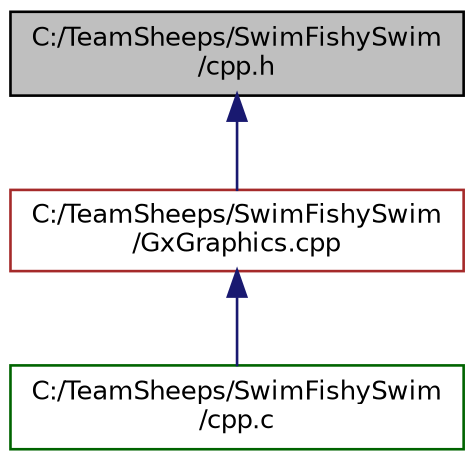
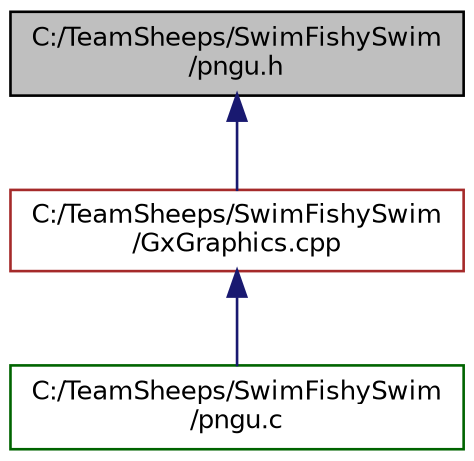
  digraph {
    node [fillcolor=white fontname=Helvetica fontsize=10 shape=record style=filled]
    edge [color=midnightblue dir=back fontname=Helvetica fontsize=10 labelfontname=Helvetica labelfontsize=10 style=solid]
-   n1 [color=black fillcolor=grey75 fontcolor=black height=0.2 label="C:/TeamSheeps/SwimFishySwim\l/cpp.h" width=0.4]
+   n1 [color=black fillcolor=grey75 fontcolor=black height=0.2 label="C:/TeamSheeps/SwimFishySwim\l/pngu.h" width=0.4]
    n2 [color=brown height=0.2 label="C:/TeamSheeps/SwimFishySwim\l/GxGraphics.cpp" width=0.4]
-   n3 [color=darkgreen height=0.2 label="C:/TeamSheeps/SwimFishySwim\l/cpp.c" width=0.4]
+   n3 [color=darkgreen height=0.2 label="C:/TeamSheeps/SwimFishySwim\l/pngu.c" width=0.4]
    n1 -> n2
    n2 -> n3
  }
